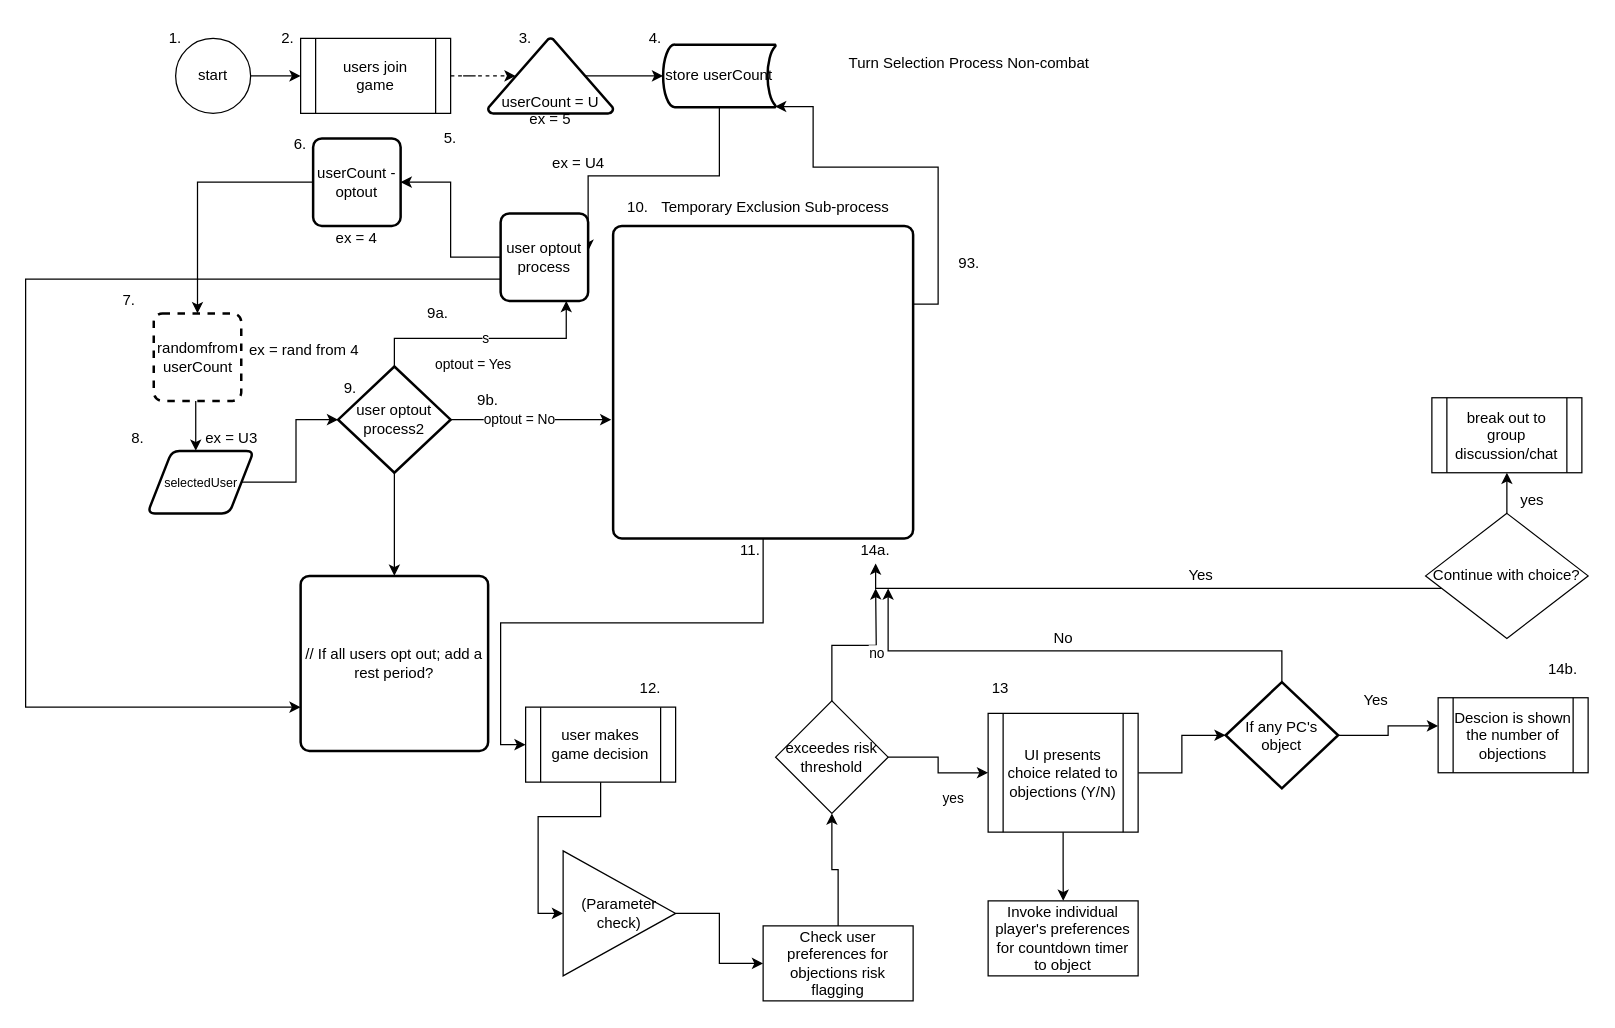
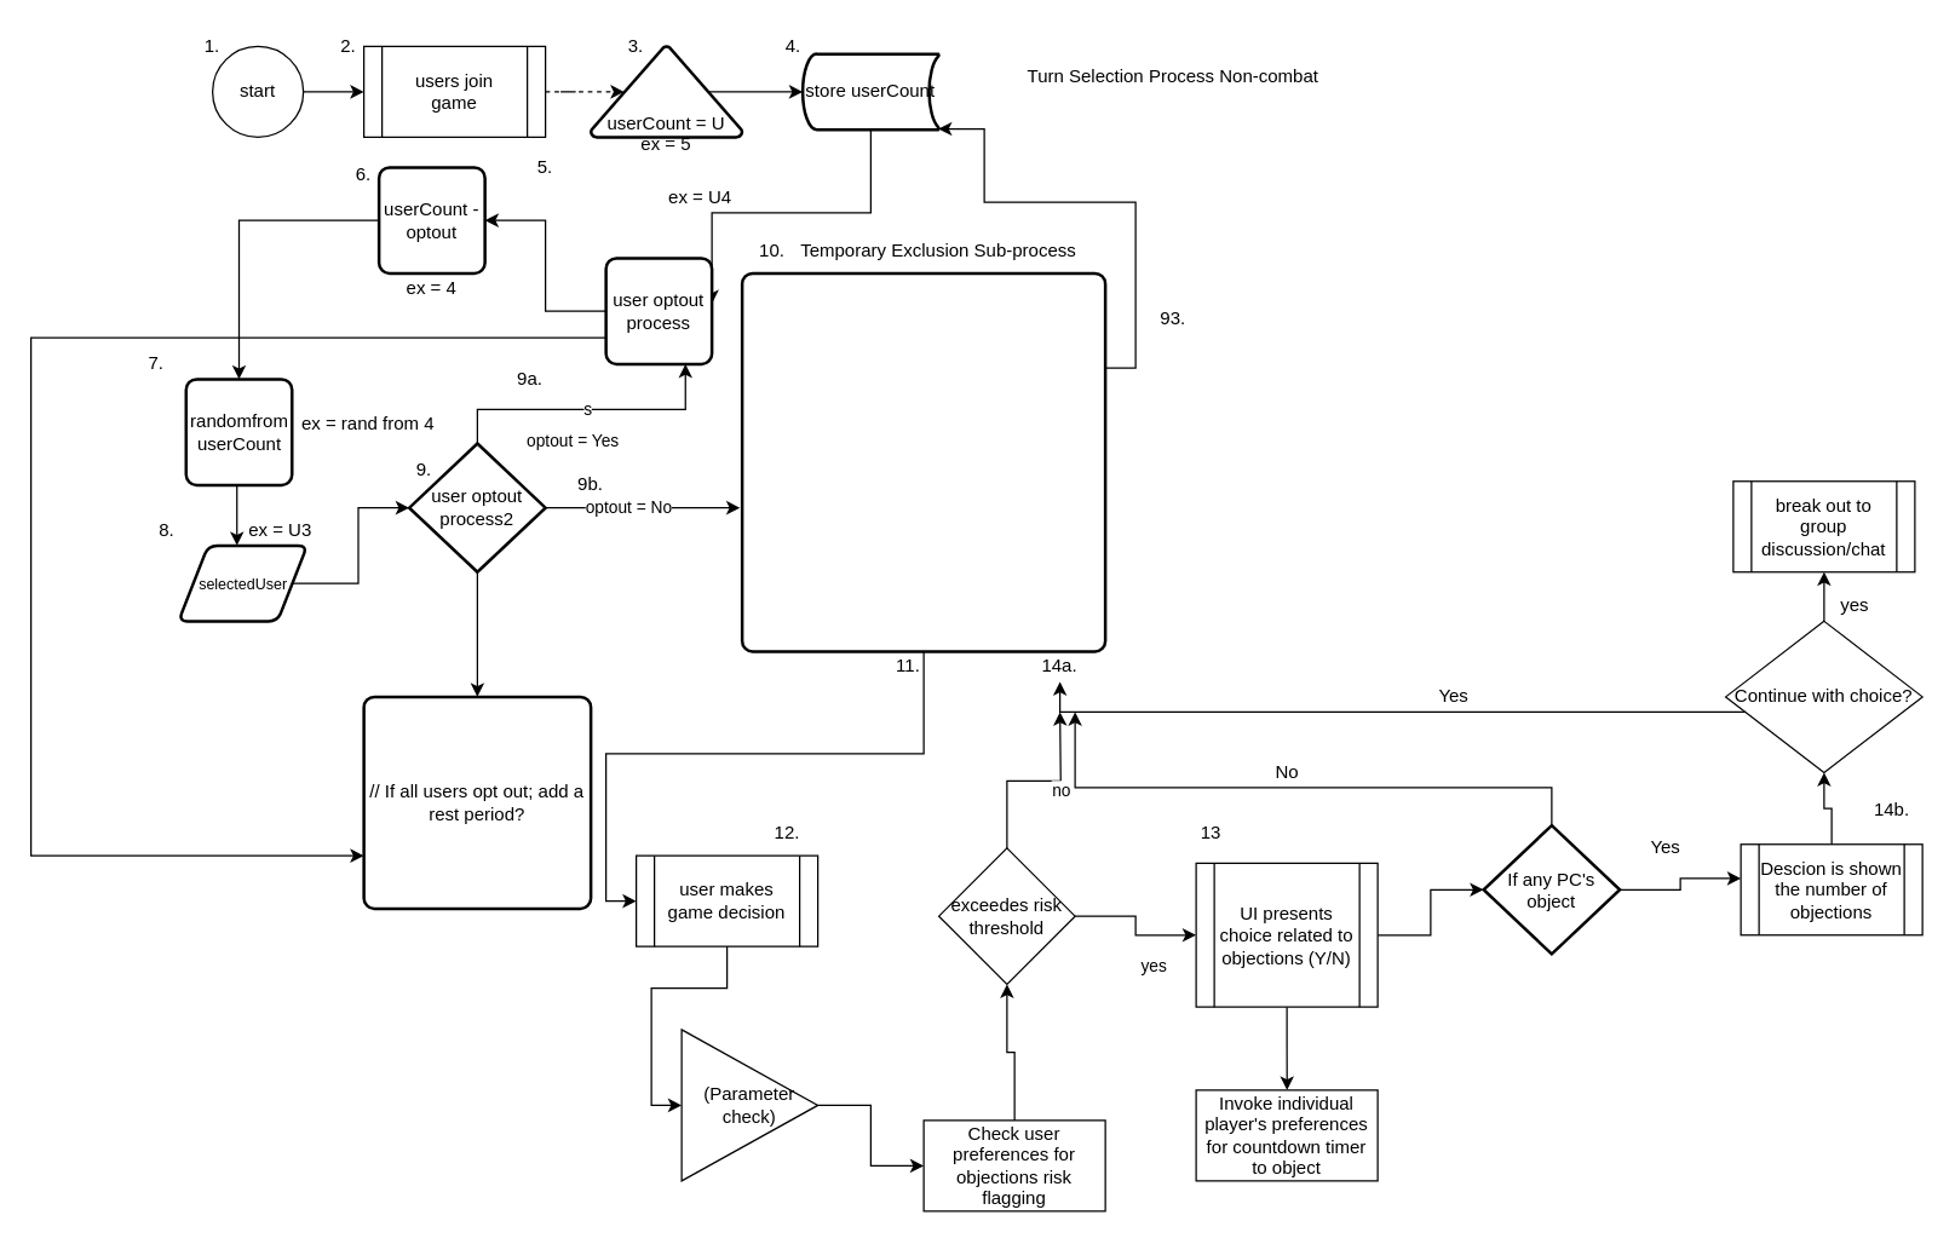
  <mxCell id="0" />
  <mxCell id="1" parent="0" />
  <mxCell id="2" value="Turn Selection Process Non-combat" style="text;html=1;strokeColor=none;fillColor=none;align=center;verticalAlign=middle;whiteSpace=wrap;rounded=0;" parent="1" vertex="1"><mxGeometry x="640" y="40" width="270" height="20" as="geometry" /></mxCell>
  <mxCell id="3" style="edgeStyle=orthogonalEdgeStyle;rounded=0;orthogonalLoop=1;jettySize=auto;html=1;entryX=0;entryY=0.5;entryDx=0;entryDy=0;" parent="1" source="4" target="10" edge="1"><mxGeometry relative="1" as="geometry" /></mxCell>
  <mxCell id="4" value="start" style="ellipse;whiteSpace=wrap;html=1;aspect=fixed;" parent="1" vertex="1"><mxGeometry x="140" y="30" width="60" height="60" as="geometry" /></mxCell>
  <mxCell id="5" style="edgeStyle=orthogonalEdgeStyle;rounded=0;orthogonalLoop=1;jettySize=auto;html=1;exitX=0.78;exitY=0.5;exitDx=0;exitDy=0;exitPerimeter=0;entryX=0;entryY=0.5;entryDx=0;entryDy=0;entryPerimeter=0;" parent="1" source="6" target="8" edge="1"><mxGeometry relative="1" as="geometry" /></mxCell>
  <mxCell id="6" value="userCount = U" style="strokeWidth=2;html=1;shape=mxgraph.flowchart.extract_or_measurement;whiteSpace=wrap;verticalAlign=bottom;" parent="1" vertex="1"><mxGeometry x="390" y="30" width="100" height="60" as="geometry" /></mxCell>
  <mxCell id="7" style="edgeStyle=orthogonalEdgeStyle;rounded=0;orthogonalLoop=1;jettySize=auto;html=1;entryX=1;entryY=0.429;entryDx=0;entryDy=0;entryPerimeter=0;" parent="1" source="8" target="23" edge="1"><mxGeometry relative="1" as="geometry"><Array as="points"><mxPoint x="575" y="140" /></Array></mxGeometry></mxCell>
  <mxCell id="8" value="store userCount" style="strokeWidth=2;html=1;shape=mxgraph.flowchart.stored_data;whiteSpace=wrap;" parent="1" vertex="1"><mxGeometry x="530" y="35" width="90" height="50" as="geometry" /></mxCell>
  <mxCell id="9" style="edgeStyle=orthogonalEdgeStyle;rounded=0;orthogonalLoop=1;jettySize=auto;html=1;entryX=0.22;entryY=0.5;entryDx=0;entryDy=0;entryPerimeter=0;dashed=1;" parent="1" source="10" target="6" edge="1"><mxGeometry relative="1" as="geometry"><mxPoint x="380" y="60" as="targetPoint" /></mxGeometry></mxCell>
  <mxCell id="10" value="&lt;div&gt;users join &lt;br&gt;&lt;/div&gt;&lt;div&gt;game&lt;/div&gt;" style="shape=process;whiteSpace=wrap;html=1;backgroundOutline=1;" parent="1" vertex="1"><mxGeometry x="240" y="30" width="120" height="60" as="geometry" /></mxCell>
  <mxCell id="11" style="edgeStyle=orthogonalEdgeStyle;rounded=0;orthogonalLoop=1;jettySize=auto;html=1;entryX=0.454;entryY=-0.003;entryDx=0;entryDy=0;entryPerimeter=0;" parent="1" source="12" target="18" edge="1"><mxGeometry relative="1" as="geometry"><Array as="points"><mxPoint x="175" y="290" /><mxPoint x="174" y="290" /></Array></mxGeometry></mxCell>
- <mxCell id="12" value="randomfrom userCount" style="rounded=1;whiteSpace=wrap;html=1;absoluteArcSize=1;arcSize=14;strokeWidth=2;dashed=1;" parent="1" vertex="1"><mxGeometry x="122.5" y="250" width="70" height="70" as="geometry" /></mxCell>
+ <mxCell id="12" value="randomfrom userCount" style="rounded=1;whiteSpace=wrap;html=1;absoluteArcSize=1;arcSize=14;strokeWidth=2;" parent="1" vertex="1"><mxGeometry x="122.5" y="250" width="70" height="70" as="geometry" /></mxCell>
  <mxCell id="13" style="edgeStyle=orthogonalEdgeStyle;rounded=0;orthogonalLoop=1;jettySize=auto;html=1;entryX=0;entryY=0.5;entryDx=0;entryDy=0;" parent="1" source="15" target="35" edge="1"><mxGeometry relative="1" as="geometry" /></mxCell>
  <mxCell id="14" style="edgeStyle=orthogonalEdgeStyle;rounded=0;orthogonalLoop=1;jettySize=auto;html=1;exitX=1;exitY=0.25;exitDx=0;exitDy=0;entryX=0.995;entryY=0.99;entryDx=0;entryDy=0;entryPerimeter=0;" parent="1" source="15" target="8" edge="1"><mxGeometry relative="1" as="geometry"><mxPoint x="800" y="90" as="targetPoint" /><Array as="points"><mxPoint x="750" y="243" /><mxPoint x="750" y="133" /><mxPoint x="650" y="133" /><mxPoint x="650" y="85" /></Array></mxGeometry></mxCell>
  <mxCell id="15" value="" style="rounded=1;whiteSpace=wrap;html=1;absoluteArcSize=1;arcSize=14;strokeWidth=2;" parent="1" vertex="1"><mxGeometry x="490" y="180" width="240" height="250" as="geometry" /></mxCell>
  <mxCell id="16" value="Temporary Exclusion Sub-process" style="text;html=1;strokeColor=none;fillColor=none;align=center;verticalAlign=middle;whiteSpace=wrap;rounded=0;" parent="1" vertex="1"><mxGeometry x="490" y="155" width="260" height="20" as="geometry" /></mxCell>
  <mxCell id="17" style="edgeStyle=orthogonalEdgeStyle;rounded=0;orthogonalLoop=1;jettySize=auto;html=1;exitX=1;exitY=0.5;exitDx=0;exitDy=0;entryX=0;entryY=0.5;entryDx=0;entryDy=0;entryPerimeter=0;" parent="1" source="18" target="34" edge="1"><mxGeometry relative="1" as="geometry" /></mxCell>
  <mxCell id="18" value="&lt;div style=&quot;font-size: 10px&quot;&gt;&lt;font style=&quot;font-size: 10px&quot;&gt;selectedUser&lt;/font&gt;&lt;/div&gt;" style="shape=parallelogram;html=1;strokeWidth=2;perimeter=parallelogramPerimeter;whiteSpace=wrap;rounded=1;arcSize=12;size=0.23;" parent="1" vertex="1"><mxGeometry x="117.5" y="360" width="85" height="50" as="geometry" /></mxCell>
  <mxCell id="19" value="ex = U3" style="text;html=1;strokeColor=none;fillColor=none;align=center;verticalAlign=middle;whiteSpace=wrap;rounded=0;" parent="1" vertex="1"><mxGeometry x="160" y="340" width="50" height="20" as="geometry" /></mxCell>
  <mxCell id="20" value="ex = 5" style="text;html=1;strokeColor=none;fillColor=none;align=center;verticalAlign=middle;whiteSpace=wrap;rounded=0;" parent="1" vertex="1"><mxGeometry x="420" y="85" width="40" height="20" as="geometry" /></mxCell>
  <mxCell id="21" style="edgeStyle=orthogonalEdgeStyle;rounded=0;orthogonalLoop=1;jettySize=auto;html=1;entryX=1;entryY=0.5;entryDx=0;entryDy=0;" parent="1" source="23" target="25" edge="1"><mxGeometry relative="1" as="geometry" /></mxCell>
  <mxCell id="22" style="edgeStyle=orthogonalEdgeStyle;rounded=0;orthogonalLoop=1;jettySize=auto;html=1;entryX=0;entryY=0.75;entryDx=0;entryDy=0;exitX=0;exitY=0.75;exitDx=0;exitDy=0;" parent="1" source="23" target="51" edge="1"><mxGeometry relative="1" as="geometry"><mxPoint x="20" y="570" as="targetPoint" /><mxPoint x="315" y="220" as="sourcePoint" /><Array as="points"><mxPoint x="20" y="223" /><mxPoint x="20" y="565" /></Array></mxGeometry></mxCell>
  <mxCell id="23" value="user optout process" style="rounded=1;whiteSpace=wrap;html=1;absoluteArcSize=1;arcSize=14;strokeWidth=2;" parent="1" vertex="1"><mxGeometry x="400" y="170" width="70" height="70" as="geometry" /></mxCell>
  <mxCell id="24" style="edgeStyle=orthogonalEdgeStyle;rounded=0;orthogonalLoop=1;jettySize=auto;html=1;entryX=0.5;entryY=0;entryDx=0;entryDy=0;" parent="1" source="25" target="12" edge="1"><mxGeometry relative="1" as="geometry" /></mxCell>
  <mxCell id="25" value="userCount - optout" style="rounded=1;whiteSpace=wrap;html=1;absoluteArcSize=1;arcSize=14;strokeWidth=2;" parent="1" vertex="1"><mxGeometry x="250" y="110" width="70" height="70" as="geometry" /></mxCell>
  <mxCell id="26" value="ex = U4" style="text;html=1;strokeColor=none;fillColor=none;align=center;verticalAlign=middle;whiteSpace=wrap;rounded=0;" parent="1" vertex="1"><mxGeometry x="440" y="120" width="45" height="20" as="geometry" /></mxCell>
  <mxCell id="27" value="&lt;div&gt;ex = 4&lt;/div&gt;" style="text;html=1;strokeColor=none;fillColor=none;align=center;verticalAlign=middle;whiteSpace=wrap;rounded=0;" parent="1" vertex="1"><mxGeometry x="265" y="180" width="40" height="20" as="geometry" /></mxCell>
  <mxCell id="28" value="ex = rand from 4" style="text;html=1;strokeColor=none;fillColor=none;align=center;verticalAlign=middle;whiteSpace=wrap;rounded=0;" parent="1" vertex="1"><mxGeometry x="192.5" y="270" width="100" height="20" as="geometry" /></mxCell>
  <mxCell id="29" value="s" style="edgeStyle=orthogonalEdgeStyle;rounded=0;orthogonalLoop=1;jettySize=auto;html=1;entryX=0.75;entryY=1;entryDx=0;entryDy=0;" parent="1" source="34" target="23" edge="1"><mxGeometry relative="1" as="geometry"><mxPoint x="470" y="270" as="targetPoint" /><Array as="points"><mxPoint x="315" y="270" /><mxPoint x="453" y="270" /></Array></mxGeometry></mxCell>
  <mxCell id="30" value="optout = Yes" style="edgeLabel;html=1;align=center;verticalAlign=middle;resizable=0;points=[];" parent="29" vertex="1" connectable="0"><mxGeometry x="-0.183" relative="1" as="geometry"><mxPoint x="6.5" y="20" as="offset" /></mxGeometry></mxCell>
  <mxCell id="31" style="edgeStyle=orthogonalEdgeStyle;rounded=0;orthogonalLoop=1;jettySize=auto;html=1;entryX=-0.006;entryY=0.62;entryDx=0;entryDy=0;entryPerimeter=0;" parent="1" source="34" target="15" edge="1"><mxGeometry relative="1" as="geometry" /></mxCell>
  <mxCell id="32" value="optout = No" style="edgeLabel;html=1;align=center;verticalAlign=middle;resizable=0;points=[];" parent="31" vertex="1" connectable="0"><mxGeometry x="-0.166" y="1" relative="1" as="geometry"><mxPoint as="offset" /></mxGeometry></mxCell>
  <mxCell id="33" style="edgeStyle=orthogonalEdgeStyle;rounded=0;orthogonalLoop=1;jettySize=auto;html=1;exitX=0.5;exitY=1;exitDx=0;exitDy=0;exitPerimeter=0;entryX=0.5;entryY=0;entryDx=0;entryDy=0;" parent="1" source="34" target="51" edge="1"><mxGeometry relative="1" as="geometry"><mxPoint x="315" y="440" as="targetPoint" /></mxGeometry></mxCell>
  <mxCell id="34" value="user optout process2" style="strokeWidth=2;html=1;shape=mxgraph.flowchart.decision;whiteSpace=wrap;" parent="1" vertex="1"><mxGeometry x="270" y="292.5" width="90" height="85" as="geometry" /></mxCell>
  <mxCell id="35" value="user makes game decision" style="shape=process;whiteSpace=wrap;html=1;backgroundOutline=1;" parent="1" vertex="1"><mxGeometry x="420" y="565" width="120" height="60" as="geometry" /></mxCell>
  <mxCell id="36" value="1." style="text;html=1;strokeColor=none;fillColor=none;align=center;verticalAlign=middle;whiteSpace=wrap;rounded=0;" parent="1" vertex="1"><mxGeometry x="120" width="40" height="20" as="geometry" y="20" /></mxCell>
  <mxCell id="37" value="2." style="text;html=1;strokeColor=none;fillColor=none;align=center;verticalAlign=middle;whiteSpace=wrap;rounded=0;" parent="1" vertex="1"><mxGeometry x="210" width="40" height="20" as="geometry" y="20" /></mxCell>
  <mxCell id="38" value="3." style="text;html=1;strokeColor=none;fillColor=none;align=center;verticalAlign=middle;whiteSpace=wrap;rounded=0;" parent="1" vertex="1"><mxGeometry x="400" width="40" height="20" as="geometry" y="20" /></mxCell>
  <mxCell id="39" value="&lt;div&gt;4.&lt;/div&gt;" style="text;html=1;strokeColor=none;fillColor=none;align=center;verticalAlign=middle;whiteSpace=wrap;rounded=0;" parent="1" vertex="1"><mxGeometry x="504" width="40" height="20" as="geometry" y="20" /></mxCell>
  <mxCell id="40" value="5." style="text;html=1;strokeColor=none;fillColor=none;align=center;verticalAlign=middle;whiteSpace=wrap;rounded=0;" parent="1" vertex="1"><mxGeometry x="340" y="100" width="40" height="20" as="geometry" /></mxCell>
  <mxCell id="41" value="6." style="text;html=1;strokeColor=none;fillColor=none;align=center;verticalAlign=middle;whiteSpace=wrap;rounded=0;" parent="1" vertex="1"><mxGeometry x="220" y="105" width="40" height="20" as="geometry" /></mxCell>
  <mxCell id="42" value="7." style="text;html=1;strokeColor=none;fillColor=none;align=center;verticalAlign=middle;whiteSpace=wrap;rounded=0;" parent="1" vertex="1"><mxGeometry x="82.5" y="230" width="40" height="20" as="geometry" /></mxCell>
  <mxCell id="43" value="8." style="text;html=1;strokeColor=none;fillColor=none;align=center;verticalAlign=middle;whiteSpace=wrap;rounded=0;" parent="1" vertex="1"><mxGeometry x="90" y="340" width="40" height="20" as="geometry" /></mxCell>
  <mxCell id="44" value="9." style="text;html=1;strokeColor=none;fillColor=none;align=center;verticalAlign=middle;whiteSpace=wrap;rounded=0;" parent="1" vertex="1"><mxGeometry x="260" y="300" width="40" height="20" as="geometry" /></mxCell>
  <mxCell id="45" value="9a." style="text;html=1;strokeColor=none;fillColor=none;align=center;verticalAlign=middle;whiteSpace=wrap;rounded=0;" parent="1" vertex="1"><mxGeometry x="330" y="240" width="40" height="20" as="geometry" /></mxCell>
  <mxCell id="46" value="9b." style="text;html=1;strokeColor=none;fillColor=none;align=center;verticalAlign=middle;whiteSpace=wrap;rounded=0;" parent="1" vertex="1"><mxGeometry x="370" y="310" width="40" height="20" as="geometry" /></mxCell>
  <mxCell id="47" value="10." style="text;html=1;strokeColor=none;fillColor=none;align=center;verticalAlign=middle;whiteSpace=wrap;rounded=0;" parent="1" vertex="1"><mxGeometry x="490" y="155" width="40" height="20" as="geometry" /></mxCell>
  <mxCell id="48" value="93." style="text;html=1;strokeColor=none;fillColor=none;align=center;verticalAlign=middle;whiteSpace=wrap;rounded=0;" parent="1" vertex="1"><mxGeometry x="755" y="200" width="40" height="20" as="geometry" /></mxCell>
  <mxCell id="49" value="14a." style="text;html=1;strokeColor=none;fillColor=none;align=center;verticalAlign=middle;whiteSpace=wrap;rounded=0;" parent="1" vertex="1"><mxGeometry x="680" y="430" width="40" height="20" as="geometry" /></mxCell>
  <mxCell id="50" value="11." style="text;html=1;strokeColor=none;fillColor=none;align=center;verticalAlign=middle;whiteSpace=wrap;rounded=0;" parent="1" vertex="1"><mxGeometry x="580" y="430" width="40" height="20" as="geometry" /></mxCell>
  <mxCell id="51" value="// If all users opt out; add a rest period?" style="rounded=1;whiteSpace=wrap;html=1;absoluteArcSize=1;arcSize=14;strokeWidth=2;" parent="1" vertex="1"><mxGeometry x="240" y="460" width="150" height="140" as="geometry" /></mxCell>
  <mxCell id="52" style="edgeStyle=orthogonalEdgeStyle;rounded=0;orthogonalLoop=1;jettySize=auto;html=1;entryX=0;entryY=0.5;entryDx=0;entryDy=0;entryPerimeter=0;" parent="1" source="54" target="57" edge="1"><mxGeometry relative="1" as="geometry" /></mxCell>
  <mxCell id="53" style="edgeStyle=orthogonalEdgeStyle;rounded=0;orthogonalLoop=1;jettySize=auto;html=1;exitX=0.5;exitY=1;exitDx=0;exitDy=0;" edge="1" parent="1" source="54"><mxGeometry relative="1" as="geometry"><mxPoint x="850.103" y="720" as="targetPoint" /></mxGeometry></mxCell>
  <mxCell id="54" value="UI presents choice related to objections (Y/N)" style="shape=process;whiteSpace=wrap;html=1;backgroundOutline=1;" parent="1" vertex="1"><mxGeometry x="790" y="570" width="120" height="95" as="geometry" /></mxCell>
  <mxCell id="55" style="edgeStyle=orthogonalEdgeStyle;rounded=0;orthogonalLoop=1;jettySize=auto;html=1;exitX=1;exitY=0.5;exitDx=0;exitDy=0;exitPerimeter=0;entryX=0;entryY=0.375;entryDx=0;entryDy=0;entryPerimeter=0;" edge="1" parent="1" source="57" target="74"><mxGeometry relative="1" as="geometry" /></mxCell>
  <mxCell id="56" style="edgeStyle=orthogonalEdgeStyle;rounded=0;orthogonalLoop=1;jettySize=auto;html=1;" edge="1" parent="1" source="57"><mxGeometry relative="1" as="geometry"><mxPoint x="710" y="470" as="targetPoint" /><Array as="points"><mxPoint x="1025" y="520" /><mxPoint x="710" y="520" /></Array></mxGeometry></mxCell>
  <mxCell id="57" value="&lt;span&gt;If any PC's object&lt;/span&gt;" style="strokeWidth=2;html=1;shape=mxgraph.flowchart.decision;whiteSpace=wrap;" parent="1" vertex="1"><mxGeometry x="980" y="545" width="90" height="85" as="geometry" /></mxCell>
  <mxCell id="58" value="break out to group discussion/chat" style="shape=process;whiteSpace=wrap;html=1;backgroundOutline=1;" parent="1" vertex="1"><mxGeometry x="1145" y="317.5" width="120" height="60" as="geometry" /></mxCell>
  <mxCell id="59" value="12." style="text;html=1;strokeColor=none;fillColor=none;align=center;verticalAlign=middle;whiteSpace=wrap;rounded=0;" parent="1" vertex="1"><mxGeometry x="500" y="540" width="40" height="20" as="geometry" /></mxCell>
  <mxCell id="60" value="13" style="text;html=1;strokeColor=none;fillColor=none;align=center;verticalAlign=middle;whiteSpace=wrap;rounded=0;" parent="1" vertex="1"><mxGeometry x="780" y="540" width="40" height="20" as="geometry" /></mxCell>
  <mxCell id="61" value="14b." style="text;html=1;strokeColor=none;fillColor=none;align=center;verticalAlign=middle;whiteSpace=wrap;rounded=0;" parent="1" vertex="1"><mxGeometry x="1230" y="525" width="40" height="20" as="geometry" /></mxCell>
  <mxCell id="62" value="Invoke individual player's preferences for countdown timer&lt;br&gt;to object" style="rounded=0;whiteSpace=wrap;html=1;" vertex="1" parent="1"><mxGeometry x="790" y="720" width="120" height="60" as="geometry" /></mxCell>
  <mxCell id="63" style="edgeStyle=orthogonalEdgeStyle;rounded=0;orthogonalLoop=1;jettySize=auto;html=1;entryX=0;entryY=0.5;entryDx=0;entryDy=0;" edge="1" parent="1" source="64" target="67"><mxGeometry relative="1" as="geometry"><mxPoint x="670" y="720" as="targetPoint" /></mxGeometry></mxCell>
  <mxCell id="64" value="(Parameter check)" style="triangle;whiteSpace=wrap;html=1;rotation=0;" vertex="1" parent="1"><mxGeometry x="450" y="680" width="90" height="100" as="geometry" /></mxCell>
  <mxCell id="65" style="edgeStyle=orthogonalEdgeStyle;rounded=0;orthogonalLoop=1;jettySize=auto;html=1;entryX=0;entryY=0.5;entryDx=0;entryDy=0;" edge="1" parent="1" source="35" target="64"><mxGeometry relative="1" as="geometry"><mxPoint x="790" y="600" as="targetPoint" /><mxPoint x="570" y="600" as="sourcePoint" /></mxGeometry></mxCell>
  <mxCell id="66" style="edgeStyle=orthogonalEdgeStyle;rounded=0;orthogonalLoop=1;jettySize=auto;html=1;entryX=0.5;entryY=1;entryDx=0;entryDy=0;" edge="1" parent="1" source="67" target="72"><mxGeometry relative="1" as="geometry" /></mxCell>
  <mxCell id="67" value="Check user preferences for objections risk flagging" style="rounded=0;whiteSpace=wrap;html=1;" vertex="1" parent="1"><mxGeometry x="610" y="740" width="120" height="60" as="geometry" /></mxCell>
  <mxCell id="68" style="edgeStyle=orthogonalEdgeStyle;rounded=0;orthogonalLoop=1;jettySize=auto;html=1;entryX=0;entryY=0.5;entryDx=0;entryDy=0;" edge="1" parent="1" source="72" target="54"><mxGeometry relative="1" as="geometry"><mxPoint x="770" y="610" as="targetPoint" /></mxGeometry></mxCell>
  <mxCell id="69" value="yes" style="edgeLabel;html=1;align=center;verticalAlign=middle;resizable=0;points=[];" vertex="1" connectable="0" parent="68"><mxGeometry x="0.274" y="-3" relative="1" as="geometry"><mxPoint x="5.2" y="16.97" as="offset" /></mxGeometry></mxCell>
  <mxCell id="70" style="edgeStyle=orthogonalEdgeStyle;rounded=0;orthogonalLoop=1;jettySize=auto;html=1;" edge="1" parent="1" source="72"><mxGeometry relative="1" as="geometry"><mxPoint x="700" y="470" as="targetPoint" /></mxGeometry></mxCell>
  <mxCell id="71" value="no" style="edgeLabel;html=1;align=center;verticalAlign=middle;resizable=0;points=[];" vertex="1" connectable="0" parent="70"><mxGeometry x="0.39" relative="1" as="geometry"><mxPoint x="-0.03" y="12.72" as="offset" /></mxGeometry></mxCell>
  <mxCell id="72" value="exceedes risk threshold" style="rhombus;whiteSpace=wrap;html=1;" vertex="1" parent="1"><mxGeometry x="620" y="560" width="90" height="90" as="geometry" /></mxCell>
+ <mxCell id="73" style="edgeStyle=orthogonalEdgeStyle;rounded=0;orthogonalLoop=1;jettySize=auto;html=1;entryX=0.5;entryY=1;entryDx=0;entryDy=0;" edge="1" parent="1" source="74" target="77"><mxGeometry relative="1" as="geometry" /></mxCell>
  <mxCell id="74" value="Descion is shown the number of objections" style="shape=process;whiteSpace=wrap;html=1;backgroundOutline=1;" vertex="1" parent="1"><mxGeometry x="1150" y="557.5" width="120" height="60" as="geometry" /></mxCell>
  <mxCell id="75" style="edgeStyle=orthogonalEdgeStyle;rounded=0;orthogonalLoop=1;jettySize=auto;html=1;entryX=0.5;entryY=1;entryDx=0;entryDy=0;" edge="1" parent="1" source="77" target="49"><mxGeometry relative="1" as="geometry"><Array as="points"><mxPoint x="700" y="470" /></Array></mxGeometry></mxCell>
  <mxCell id="76" style="edgeStyle=orthogonalEdgeStyle;rounded=0;orthogonalLoop=1;jettySize=auto;html=1;entryX=0.5;entryY=1;entryDx=0;entryDy=0;" edge="1" parent="1" source="77" target="58"><mxGeometry relative="1" as="geometry" /></mxCell>
  <mxCell id="77" value="Continue with choice?" style="rhombus;whiteSpace=wrap;html=1;" vertex="1" parent="1"><mxGeometry x="1140" y="410" width="130" height="100" as="geometry" /></mxCell>
  <mxCell id="78" value="Yes" style="text;html=1;align=center;verticalAlign=middle;resizable=0;points=[];autosize=1;" vertex="1" parent="1"><mxGeometry x="940" y="450" width="40" height="20" as="geometry" /></mxCell>
  <mxCell id="79" value="Yes" style="text;html=1;align=center;verticalAlign=middle;resizable=0;points=[];autosize=1;" vertex="1" parent="1"><mxGeometry x="1080" y="550" width="40" height="20" as="geometry" /></mxCell>
  <mxCell id="80" value="No" style="text;html=1;align=center;verticalAlign=middle;resizable=0;points=[];autosize=1;" vertex="1" parent="1"><mxGeometry x="835" y="500" width="30" height="20" as="geometry" /></mxCell>
  <mxCell id="81" value="yes" style="text;html=1;align=center;verticalAlign=middle;resizable=0;points=[];autosize=1;" vertex="1" parent="1"><mxGeometry x="1210" y="390" width="30" height="20" as="geometry" /></mxCell>
